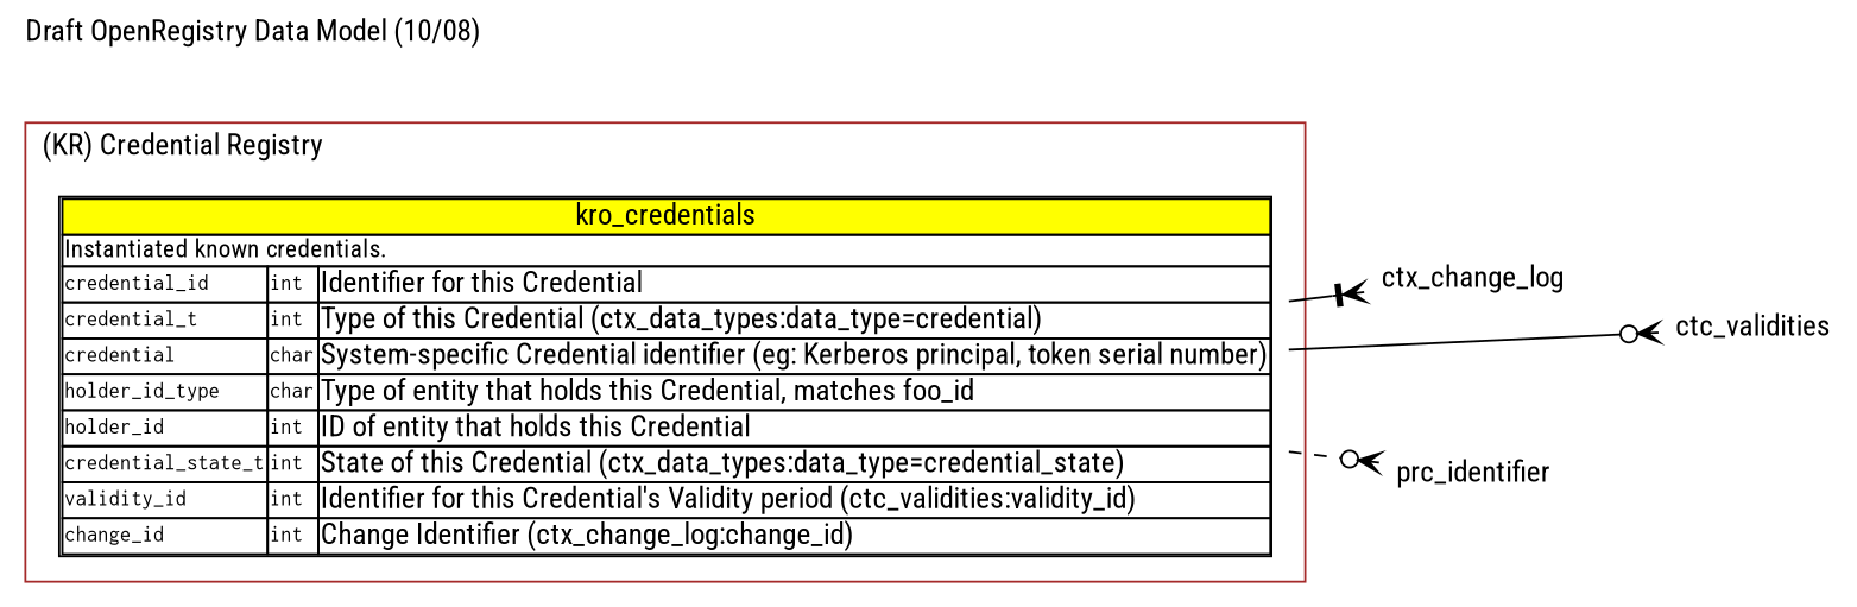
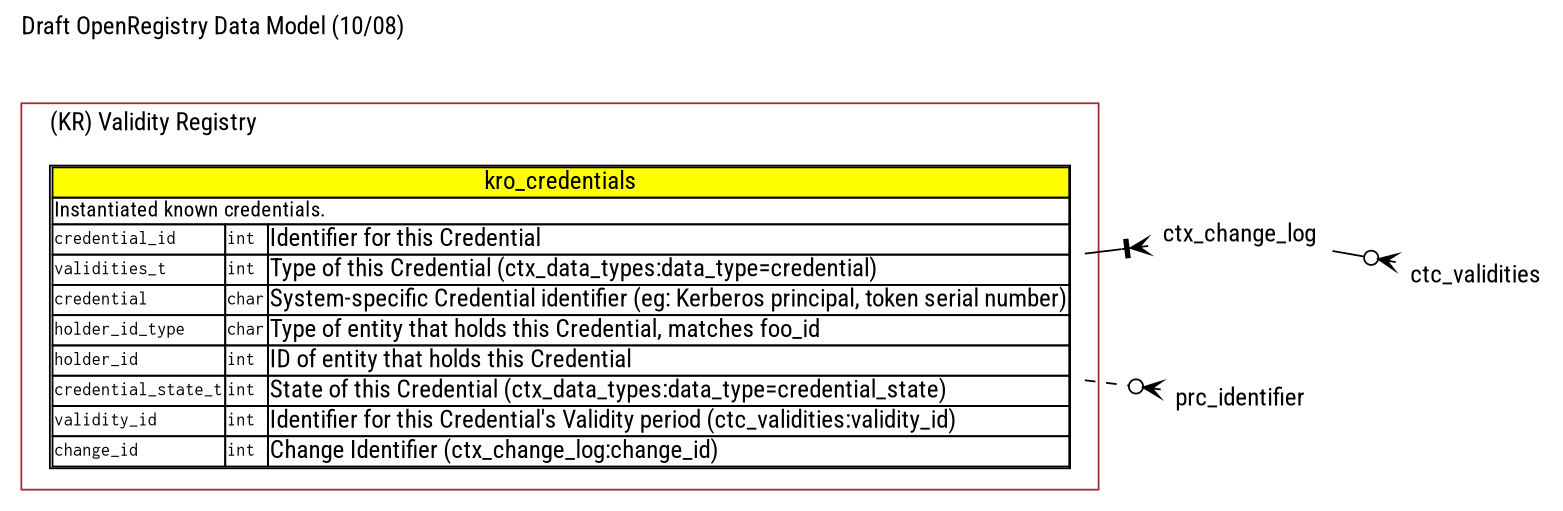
  digraph {
    fontname="Roboto Condensed"
    label="Draft OpenRegistry Data Model (10/08)"
    labeljust=l
    labelloc=t
    rankdir=LR
    node [fontname="Roboto Condensed" labeljust=l shape=plaintext]
    edge [arrowhead=crowodot arrowtail=teetee fontname="Roboto Condensed"]
-   n1 [label=<<table cellborder="1" cellpadding="0" cellspacing="0"> <tr>  <td bgcolor="yellow" colspan="3"><font point-size="14">kro_credentials</font></td> </tr> <tr>  <td align="left" colspan="3"><font point-size="12">Instantiated known credentials.</font></td> </tr> <tr>  <td align="left"><font face="Courier" point-size="10">credential_id</font></td>  <td align="left"><font face="Courier" point-size="10">int</font></td>  <td align="left">Identifier for this Credential</td> </tr> <tr>  <td align="left"><font face="Courier" point-size="10">credential_t</font></td>  <td align="left"><font face="Courier" point-size="10">int</font></td>  <td align="left">Type of this Credential (ctx_data_types:data_type=credential)</td> </tr> <tr>  <td align="left"><font face="Courier" point-size="10">credential</font></td>  <td align="left"><font face="Courier" point-size="10">char</font></td>  <td align="left">System-specific Credential identifier (eg: Kerberos principal, token serial number)</td> </tr> <tr>  <td align="left"><font face="Courier" point-size="10">holder_id_type</font></td>  <td align="left"><font face="Courier" point-size="10">char</font></td>  <td align="left">Type of entity that holds this Credential, matches foo_id</td> </tr> <tr>  <td align="left"><font face="Courier" point-size="10">holder_id</font></td>  <td align="left"><font face="Courier" point-size="10">int</font></td>  <td align="left">ID of entity that holds this Credential</td> </tr> <tr>  <td align="left"><font face="Courier" point-size="10">credential_state_t</font></td>  <td align="left"><font face="Courier" point-size="10">int</font></td>  <td align="left">State of this Credential (ctx_data_types:data_type=credential_state)</td> </tr> <tr>  <td align="left"><font face="Courier" point-size="10">validity_id</font></td>  <td align="left"><font face="Courier" point-size="10">int</font></td>  <td align="left">Identifier for this Credential's Validity period (ctc_validities:validity_id)</td> </tr> <tr>  <td align="left"><font face="Courier" point-size="10">change_id</font></td>  <td align="left"><font face="Courier" point-size="10">int</font></td>  <td align="left">Change Identifier (ctx_change_log:change_id)</td> </tr>    </table>>]
+   n1 [label=<<table cellborder="1" cellpadding="0" cellspacing="0"> <tr>  <td bgcolor="yellow" colspan="3"><font point-size="14">kro_credentials</font></td> </tr> <tr>  <td align="left" colspan="3"><font point-size="12">Instantiated known credentials.</font></td> </tr> <tr>  <td align="left"><font face="Courier" point-size="10">credential_id</font></td>  <td align="left"><font face="Courier" point-size="10">int</font></td>  <td align="left">Identifier for this Credential</td> </tr> <tr>  <td align="left"><font face="Courier" point-size="10">validities_t</font></td>  <td align="left"><font face="Courier" point-size="10">int</font></td>  <td align="left">Type of this Credential (ctx_data_types:data_type=credential)</td> </tr> <tr>  <td align="left"><font face="Courier" point-size="10">credential</font></td>  <td align="left"><font face="Courier" point-size="10">char</font></td>  <td align="left">System-specific Credential identifier (eg: Kerberos principal, token serial number)</td> </tr> <tr>  <td align="left"><font face="Courier" point-size="10">holder_id_type</font></td>  <td align="left"><font face="Courier" point-size="10">char</font></td>  <td align="left">Type of entity that holds this Credential, matches foo_id</td> </tr> <tr>  <td align="left"><font face="Courier" point-size="10">holder_id</font></td>  <td align="left"><font face="Courier" point-size="10">int</font></td>  <td align="left">ID of entity that holds this Credential</td> </tr> <tr>  <td align="left"><font face="Courier" point-size="10">credential_state_t</font></td>  <td align="left"><font face="Courier" point-size="10">int</font></td>  <td align="left">State of this Credential (ctx_data_types:data_type=credential_state)</td> </tr> <tr>  <td align="left"><font face="Courier" point-size="10">validity_id</font></td>  <td align="left"><font face="Courier" point-size="10">int</font></td>  <td align="left">Identifier for this Credential's Validity period (ctc_validities:validity_id)</td> </tr> <tr>  <td align="left"><font face="Courier" point-size="10">change_id</font></td>  <td align="left"><font face="Courier" point-size="10">int</font></td>  <td align="left">Change Identifier (ctx_change_log:change_id)</td> </tr>    </table>>]
    ctx_change_log
    ctc_validities
    n4 [label=prc_identifier]
    subgraph cluster_1 {
      color=brown
-     label="(KR) Credential Registry"
+     label="(KR) Validity Registry"
      n1
    }
    n1 -> ctx_change_log [arrowhead=crowotee]
-   n1 -> ctc_validities
+   ctx_change_log -> ctc_validities
    n1 -> n4 [style=dashed]
  }
